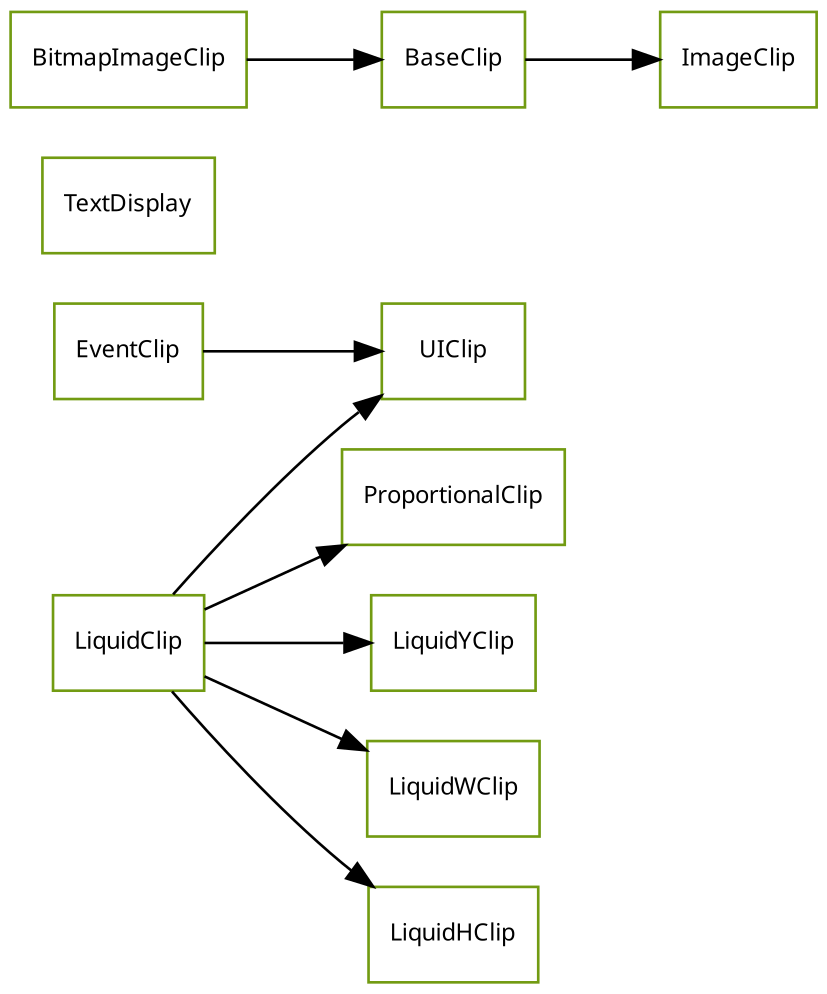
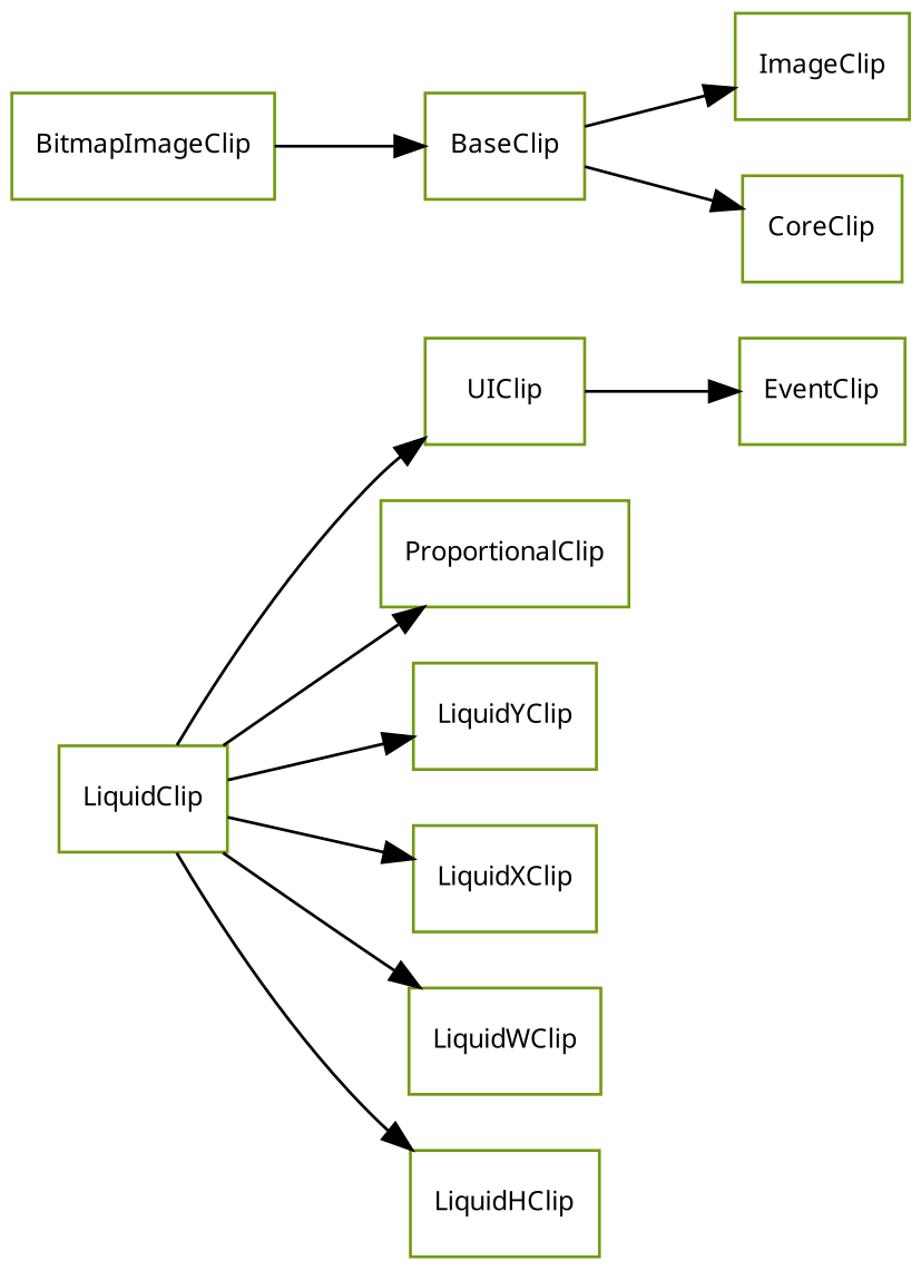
  strict digraph {
    rankdir=LR
    node [color="#729b12" fontname=Verdana fontsize=9 shape=record]
    n1 [label=UIClip]
    n2 [label=LiquidClip]
    n3 [label=ProportionalClip]
    n4 [label=LiquidYClip]
+   n5 [label=LiquidXClip]
    n6 [label=LiquidWClip]
    n7 [label=LiquidHClip]
-   n8 [label=TextDisplay]
    n9 [label=ImageClip]
    n10 [label=EventClip]
+   n11 [label=CoreClip]
    n12 [label=BitmapImageClip]
    n13 [label=BaseClip]
    n2 -> n1
    n2 -> n3
    n2 -> n4
+   n2 -> n5
    n2 -> n6
    n2 -> n7
-   n10 -> n1
+   n1 -> n10
    n12 -> n13
    n13 -> n9
+   n13 -> n11
  }
